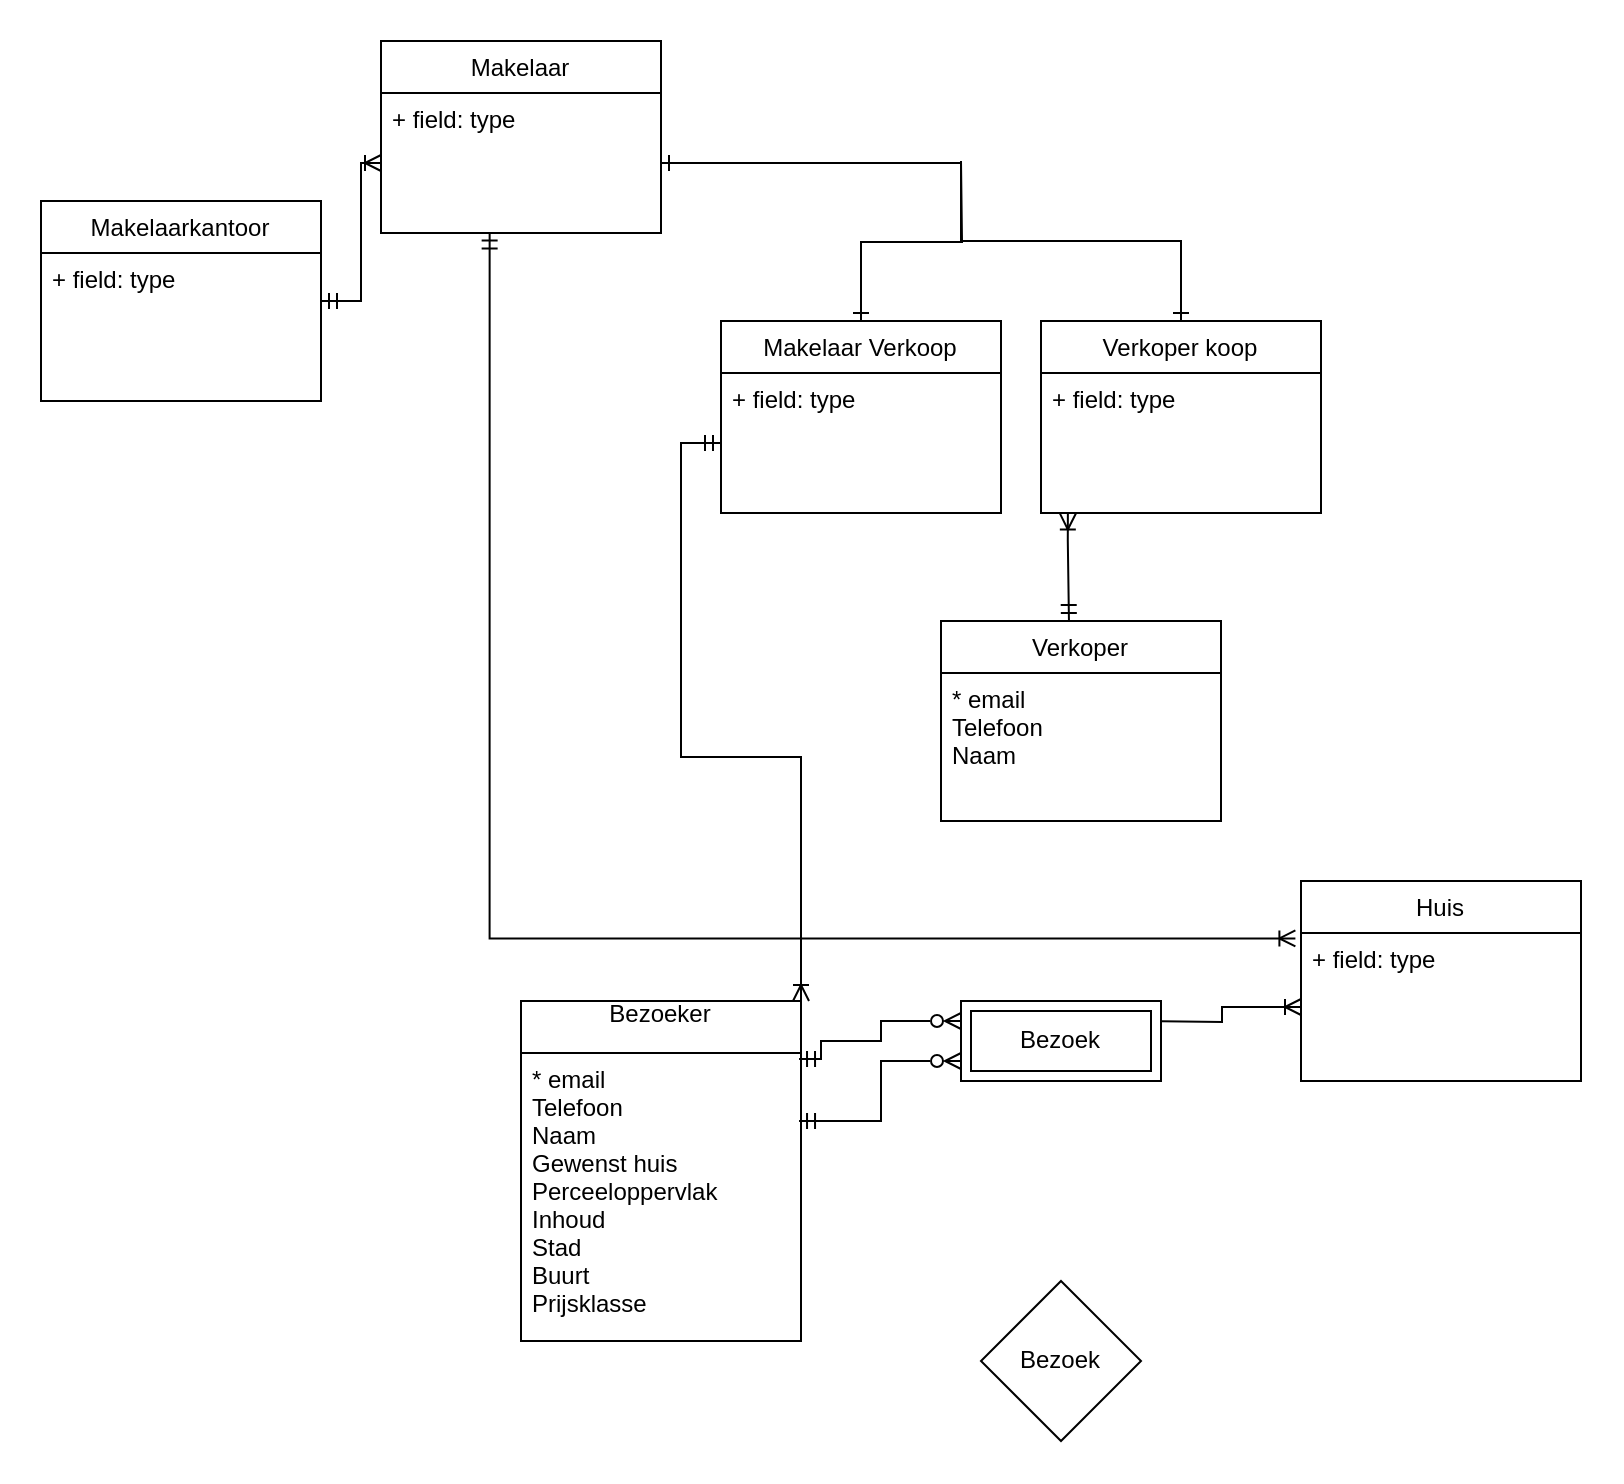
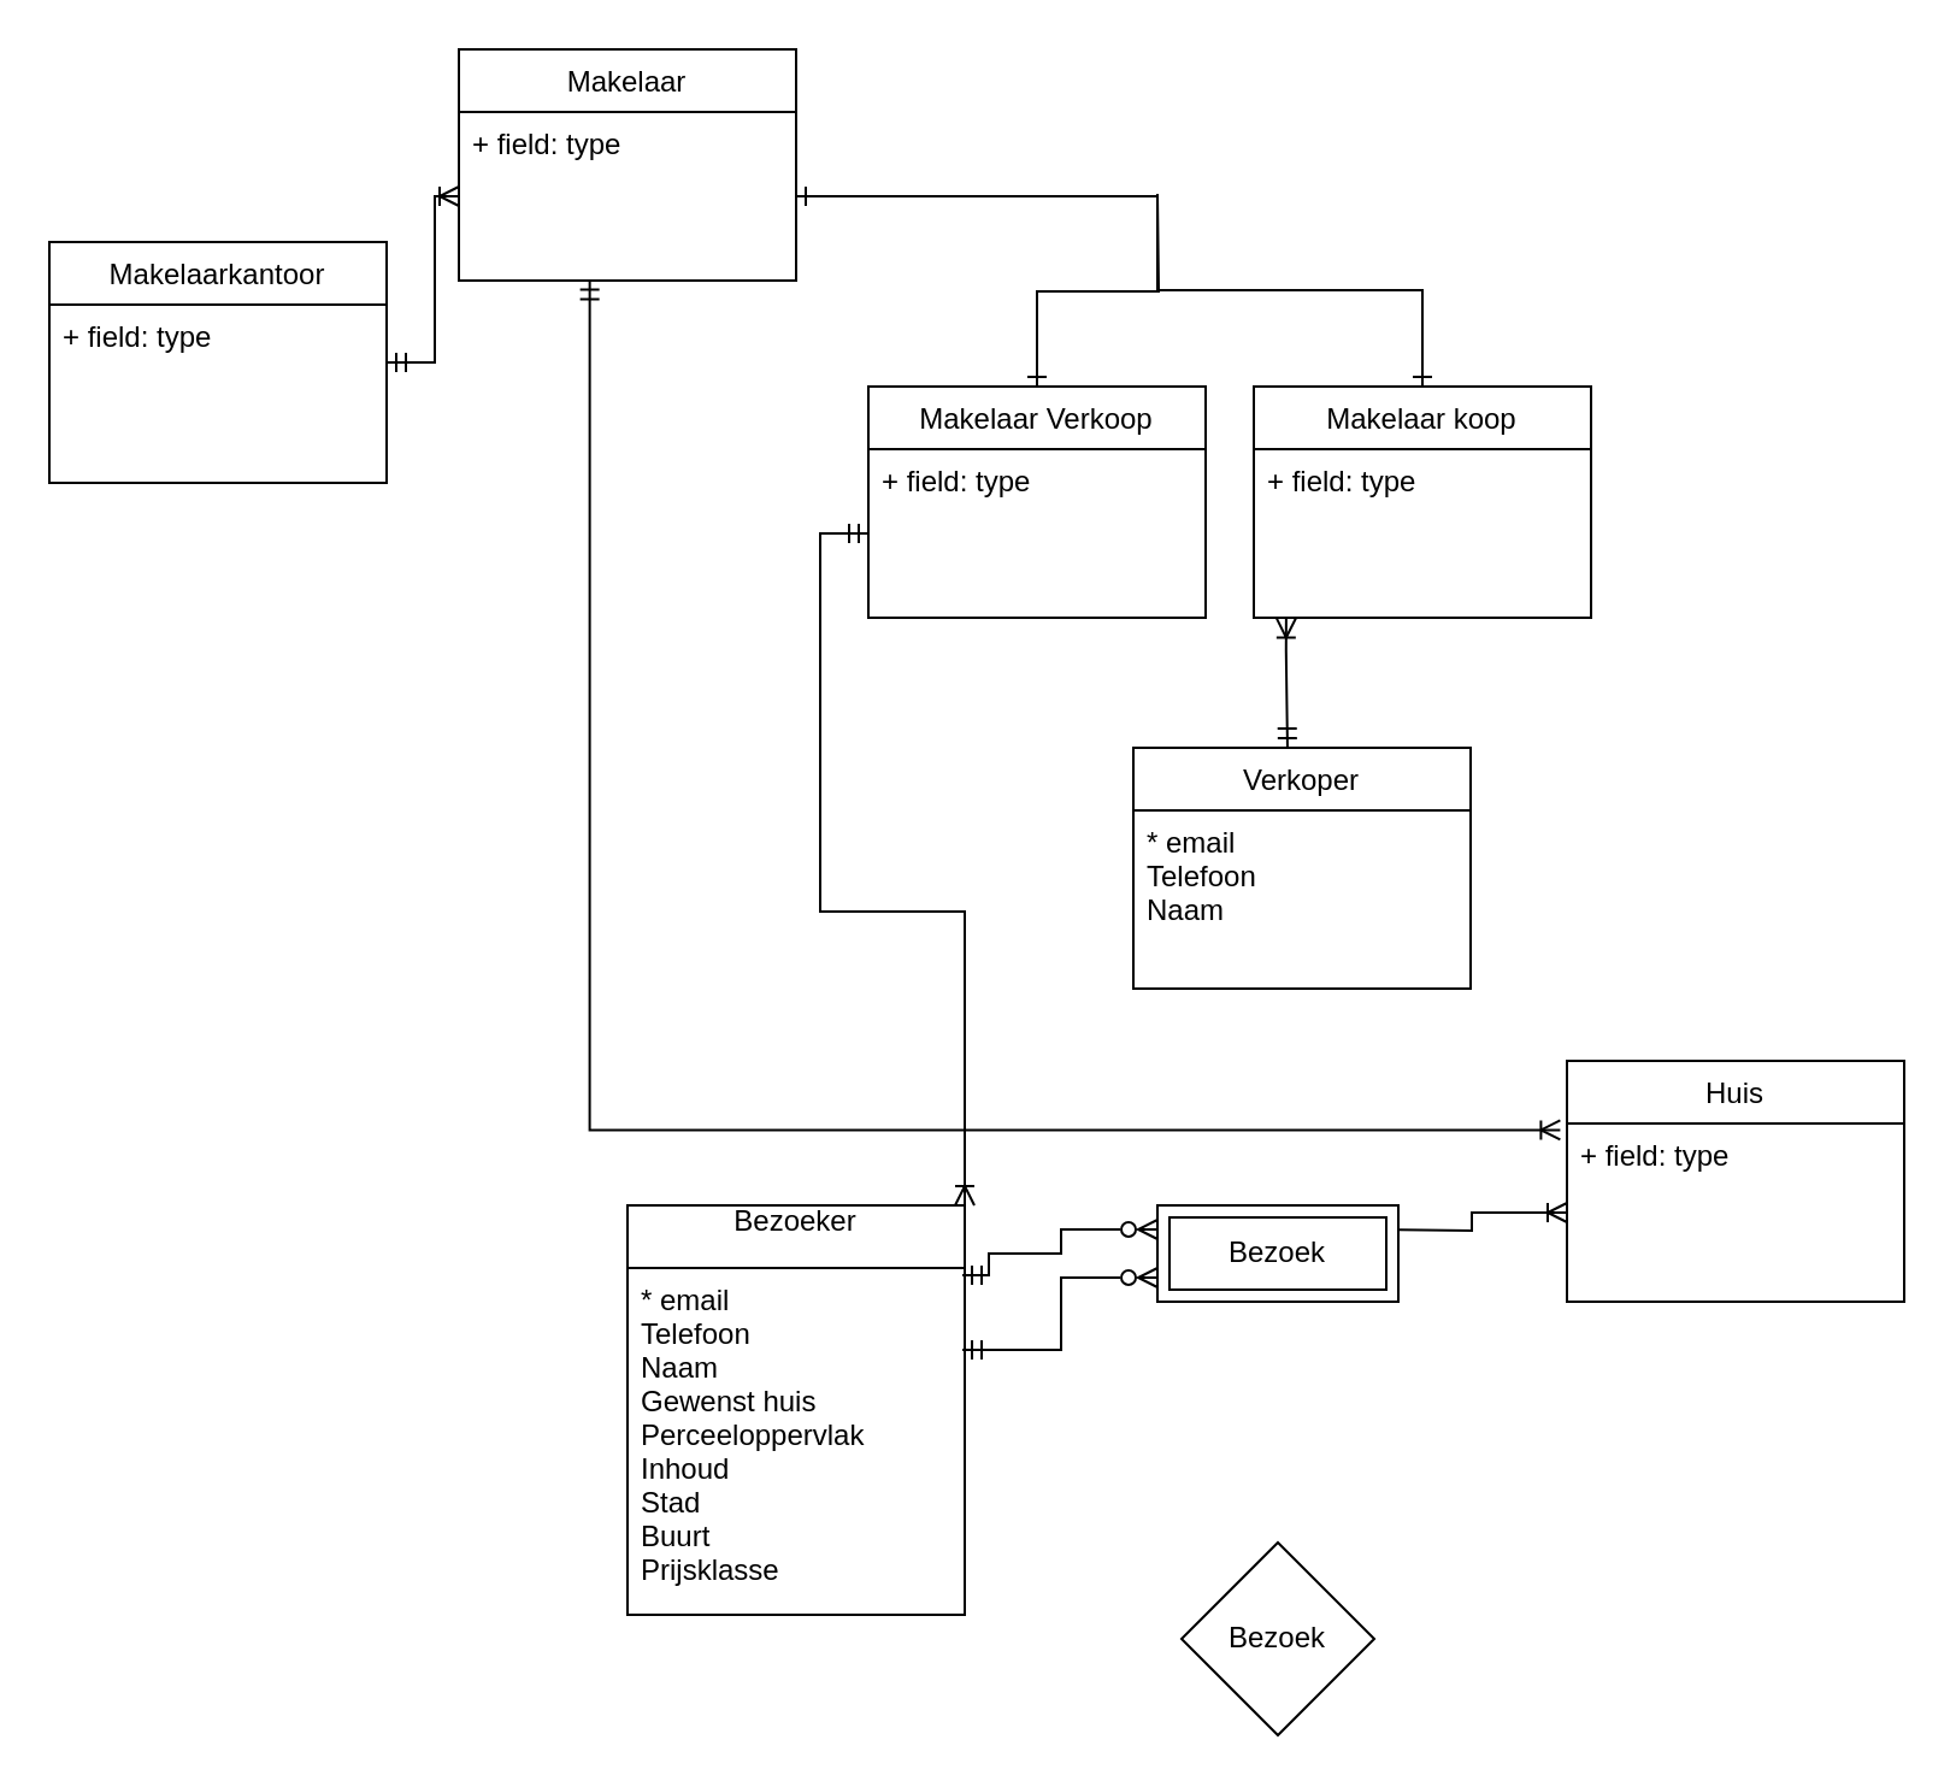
  <mxCell id="0" />
  <mxCell id="1" parent="0" />
  <mxCell id="2" value="Makelaar" style="swimlane;fontStyle=0;childLayout=stackLayout;horizontal=1;startSize=26;fillColor=none;horizontalStack=0;resizeParent=1;resizeParentMax=0;resizeLast=0;collapsible=1;marginBottom=0;" parent="1" vertex="1"><mxGeometry x="190" y="20" width="140" height="96" as="geometry" /></mxCell>
  <mxCell id="3" value="+ field: type" style="text;strokeColor=none;fillColor=none;align=left;verticalAlign=top;spacingLeft=4;spacingRight=4;overflow=hidden;rotatable=0;points=[[0,0.5],[1,0.5]];portConstraint=eastwest;" parent="2" vertex="1"><mxGeometry y="26" width="140" height="70" as="geometry" /></mxCell>
  <mxCell id="4" style="edgeStyle=orthogonalEdgeStyle;rounded=0;orthogonalLoop=1;jettySize=auto;html=1;startArrow=ERmandOne;startFill=0;endArrow=ERoneToMany;endFill=0;" parent="1" source="5" target="3" edge="1"><mxGeometry relative="1" as="geometry" /></mxCell>
  <mxCell id="5" value="Makelaarkantoor" style="swimlane;fontStyle=0;childLayout=stackLayout;horizontal=1;startSize=26;fillColor=none;horizontalStack=0;resizeParent=1;resizeParentMax=0;resizeLast=0;collapsible=1;marginBottom=0;" parent="1" vertex="1"><mxGeometry x="20" y="100" width="140" height="100" as="geometry" /></mxCell>
  <mxCell id="6" value="+ field: type" style="text;strokeColor=none;fillColor=none;align=left;verticalAlign=top;spacingLeft=4;spacingRight=4;overflow=hidden;rotatable=0;points=[[0,0.5],[1,0.5]];portConstraint=eastwest;" parent="5" vertex="1"><mxGeometry y="26" width="140" height="74" as="geometry" /></mxCell>
  <mxCell id="7" value="Verkoper" style="swimlane;fontStyle=0;childLayout=stackLayout;horizontal=1;startSize=26;fillColor=none;horizontalStack=0;resizeParent=1;resizeParentMax=0;resizeLast=0;collapsible=1;marginBottom=0;" parent="1" vertex="1"><mxGeometry x="470" y="310" width="140" height="100" as="geometry" /></mxCell>
  <mxCell id="8" value="* email&#10;Telefoon&#10;Naam" style="text;strokeColor=none;fillColor=none;align=left;verticalAlign=top;spacingLeft=4;spacingRight=4;overflow=hidden;rotatable=0;points=[[0,0.5],[1,0.5]];portConstraint=eastwest;" parent="7" vertex="1"><mxGeometry y="26" width="140" height="74" as="geometry" /></mxCell>
  <mxCell id="9" style="edgeStyle=orthogonalEdgeStyle;rounded=0;orthogonalLoop=1;jettySize=auto;html=1;entryX=0.388;entryY=0.997;entryDx=0;entryDy=0;entryPerimeter=0;startArrow=ERoneToMany;startFill=0;endArrow=ERmandOne;endFill=0;exitX=-0.02;exitY=0.037;exitDx=0;exitDy=0;exitPerimeter=0;" parent="1" source="11" target="3" edge="1"><mxGeometry relative="1" as="geometry" /></mxCell>
  <mxCell id="10" value="Huis" style="swimlane;fontStyle=0;childLayout=stackLayout;horizontal=1;startSize=26;fillColor=none;horizontalStack=0;resizeParent=1;resizeParentMax=0;resizeLast=0;collapsible=1;marginBottom=0;" parent="1" vertex="1"><mxGeometry x="650" y="440" width="140" height="100" as="geometry" /></mxCell>
  <mxCell id="11" value="+ field: type" style="text;strokeColor=none;fillColor=none;align=left;verticalAlign=top;spacingLeft=4;spacingRight=4;overflow=hidden;rotatable=0;points=[[0,0.5],[1,0.5]];portConstraint=eastwest;" parent="10" vertex="1"><mxGeometry y="26" width="140" height="74" as="geometry" /></mxCell>
  <mxCell id="12" style="rounded=0;orthogonalLoop=1;jettySize=auto;html=1;entryX=0;entryY=0.5;entryDx=0;entryDy=0;startArrow=ERmandOne;startFill=0;endArrow=ERoneToMany;endFill=0;edgeStyle=orthogonalEdgeStyle;" parent="1" target="11" edge="1"><mxGeometry relative="1" as="geometry"><mxPoint x="570" y="510" as="sourcePoint" /></mxGeometry></mxCell>
  <mxCell id="13" style="rounded=0;orthogonalLoop=1;jettySize=auto;html=1;entryX=0;entryY=0.75;entryDx=0;entryDy=0;startArrow=ERmandOne;startFill=0;endArrow=ERzeroToMany;endFill=0;edgeStyle=orthogonalEdgeStyle;exitX=0.993;exitY=0.236;exitDx=0;exitDy=0;exitPerimeter=0;" parent="1" source="19" target="20" edge="1"><mxGeometry relative="1" as="geometry"><mxPoint x="390" y="553" as="targetPoint" /></mxGeometry></mxCell>
  <mxCell id="14" value="Bezoek" style="rhombus;whiteSpace=wrap;html=1;" parent="1" vertex="1"><mxGeometry x="490" y="640" width="80" height="80" as="geometry" /></mxCell>
  <mxCell id="15" style="rounded=0;orthogonalLoop=1;jettySize=auto;html=1;entryX=0.457;entryY=0;entryDx=0;entryDy=0;startArrow=ERoneToMany;startFill=0;endArrow=ERmandOne;endFill=0;entryPerimeter=0;edgeStyle=orthogonalEdgeStyle;exitX=0.096;exitY=1.003;exitDx=0;exitDy=0;exitPerimeter=0;" parent="1" source="26" target="7" edge="1"><mxGeometry relative="1" as="geometry"><mxPoint x="534" y="270" as="sourcePoint" /><Array as="points"><mxPoint x="533" y="270" /><mxPoint x="534" y="270" /></Array></mxGeometry></mxCell>
  <mxCell id="16" style="rounded=0;orthogonalLoop=1;jettySize=auto;html=1;entryX=0;entryY=0.25;entryDx=0;entryDy=0;endArrow=ERzeroToMany;endFill=0;startArrow=ERmandOne;startFill=0;edgeStyle=orthogonalEdgeStyle;exitX=0.993;exitY=0.021;exitDx=0;exitDy=0;exitPerimeter=0;" edge="1" parent="1" source="19" target="20"><mxGeometry relative="1" as="geometry"><mxPoint x="420" y="480" as="targetPoint" /><Array as="points"><mxPoint x="410" y="529" /><mxPoint x="410" y="520" /><mxPoint x="440" y="520" /><mxPoint x="440" y="510" /></Array></mxGeometry></mxCell>
  <mxCell id="17" style="edgeStyle=orthogonalEdgeStyle;rounded=0;orthogonalLoop=1;jettySize=auto;html=1;startArrow=ERoneToMany;startFill=0;endArrow=ERmandOne;endFill=0;strokeColor=default;exitX=1;exitY=0;exitDx=0;exitDy=0;" edge="1" parent="1" source="18" target="23"><mxGeometry relative="1" as="geometry" /></mxCell>
  <mxCell id="18" value="Bezoeker&#10;" style="swimlane;fontStyle=0;childLayout=stackLayout;horizontal=1;startSize=26;fillColor=none;horizontalStack=0;resizeParent=1;resizeParentMax=0;resizeLast=0;collapsible=1;marginBottom=0;" parent="1" vertex="1"><mxGeometry x="260" y="500" width="140" height="170" as="geometry" /></mxCell>
  <mxCell id="19" value="* email&#10;Telefoon&#10;Naam&#10;Gewenst huis&#10;Perceeloppervlak&#10;Inhoud&#10;Stad&#10;Buurt&#10;Prijsklasse" style="text;strokeColor=none;fillColor=none;align=left;verticalAlign=top;spacingLeft=4;spacingRight=4;overflow=hidden;rotatable=0;points=[[0,0.5],[1,0.5]];portConstraint=eastwest;" parent="18" vertex="1"><mxGeometry y="26" width="140" height="144" as="geometry" /></mxCell>
  <mxCell id="20" value="Bezoek" style="shape=ext;margin=3;double=1;whiteSpace=wrap;html=1;align=center;" vertex="1" parent="1"><mxGeometry x="480" y="500" width="100" height="40" as="geometry" /></mxCell>
  <mxCell id="21" style="edgeStyle=orthogonalEdgeStyle;rounded=0;orthogonalLoop=1;jettySize=auto;html=1;startArrow=ERone;startFill=0;endArrow=none;endFill=0;strokeColor=default;" edge="1" parent="1" source="22"><mxGeometry relative="1" as="geometry"><mxPoint x="480" y="80" as="targetPoint" /></mxGeometry></mxCell>
  <mxCell id="22" value="Makelaar Verkoop" style="swimlane;fontStyle=0;childLayout=stackLayout;horizontal=1;startSize=26;fillColor=none;horizontalStack=0;resizeParent=1;resizeParentMax=0;resizeLast=0;collapsible=1;marginBottom=0;" vertex="1" parent="1"><mxGeometry x="360" y="160" width="140" height="96" as="geometry" /></mxCell>
  <mxCell id="23" value="+ field: type" style="text;strokeColor=none;fillColor=none;align=left;verticalAlign=top;spacingLeft=4;spacingRight=4;overflow=hidden;rotatable=0;points=[[0,0.5],[1,0.5]];portConstraint=eastwest;" vertex="1" parent="22"><mxGeometry y="26" width="140" height="70" as="geometry" /></mxCell>
  <mxCell id="24" style="edgeStyle=orthogonalEdgeStyle;rounded=0;orthogonalLoop=1;jettySize=auto;html=1;startArrow=ERone;startFill=0;endArrow=none;endFill=0;strokeColor=default;" edge="1" parent="1" source="25"><mxGeometry relative="1" as="geometry"><mxPoint x="480" y="80" as="targetPoint" /><Array as="points"><mxPoint x="590" y="120" /><mxPoint x="480" y="120" /></Array></mxGeometry></mxCell>
- <mxCell id="25" value="Verkoper koop" style="swimlane;fontStyle=0;childLayout=stackLayout;horizontal=1;startSize=26;fillColor=none;horizontalStack=0;resizeParent=1;resizeParentMax=0;resizeLast=0;collapsible=1;marginBottom=0;" vertex="1" parent="1"><mxGeometry x="520" y="160" width="140" height="96" as="geometry" /></mxCell>
+ <mxCell id="25" value="Makelaar koop" style="swimlane;fontStyle=0;childLayout=stackLayout;horizontal=1;startSize=26;fillColor=none;horizontalStack=0;resizeParent=1;resizeParentMax=0;resizeLast=0;collapsible=1;marginBottom=0;" vertex="1" parent="1"><mxGeometry x="520" y="160" width="140" height="96" as="geometry" /></mxCell>
  <mxCell id="26" value="+ field: type" style="text;strokeColor=none;fillColor=none;align=left;verticalAlign=top;spacingLeft=4;spacingRight=4;overflow=hidden;rotatable=0;points=[[0,0.5],[1,0.5]];portConstraint=eastwest;" vertex="1" parent="25"><mxGeometry y="26" width="140" height="70" as="geometry" /></mxCell>
  <mxCell id="27" style="edgeStyle=orthogonalEdgeStyle;rounded=0;orthogonalLoop=1;jettySize=auto;html=1;startArrow=ERone;startFill=0;endArrow=none;endFill=0;strokeColor=default;" edge="1" parent="1" source="3"><mxGeometry relative="1" as="geometry"><mxPoint x="480" y="81" as="targetPoint" /></mxGeometry></mxCell>
